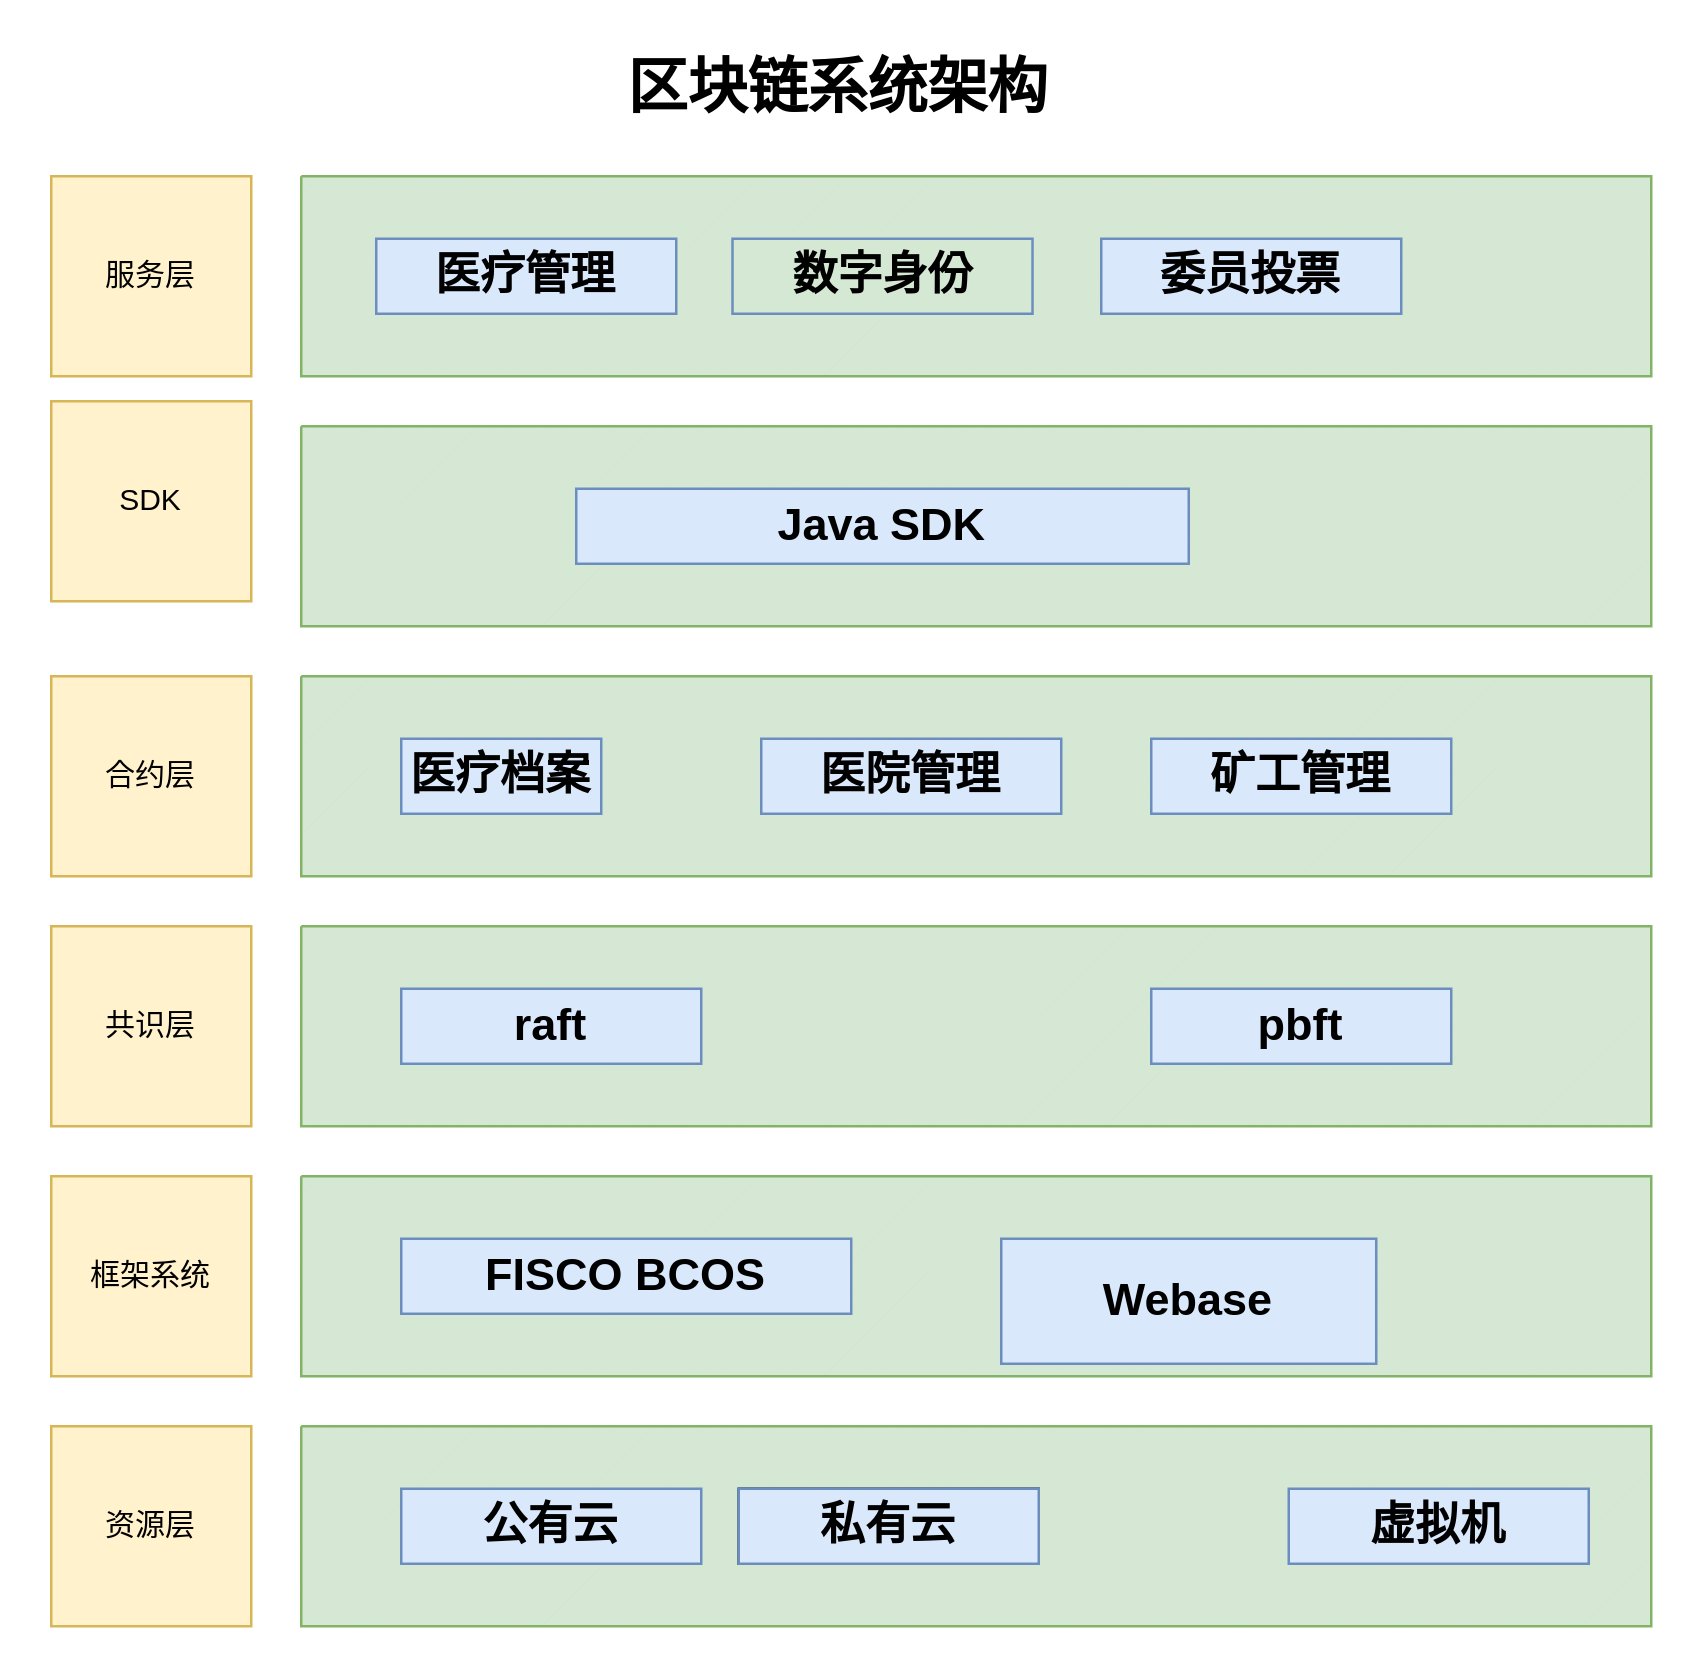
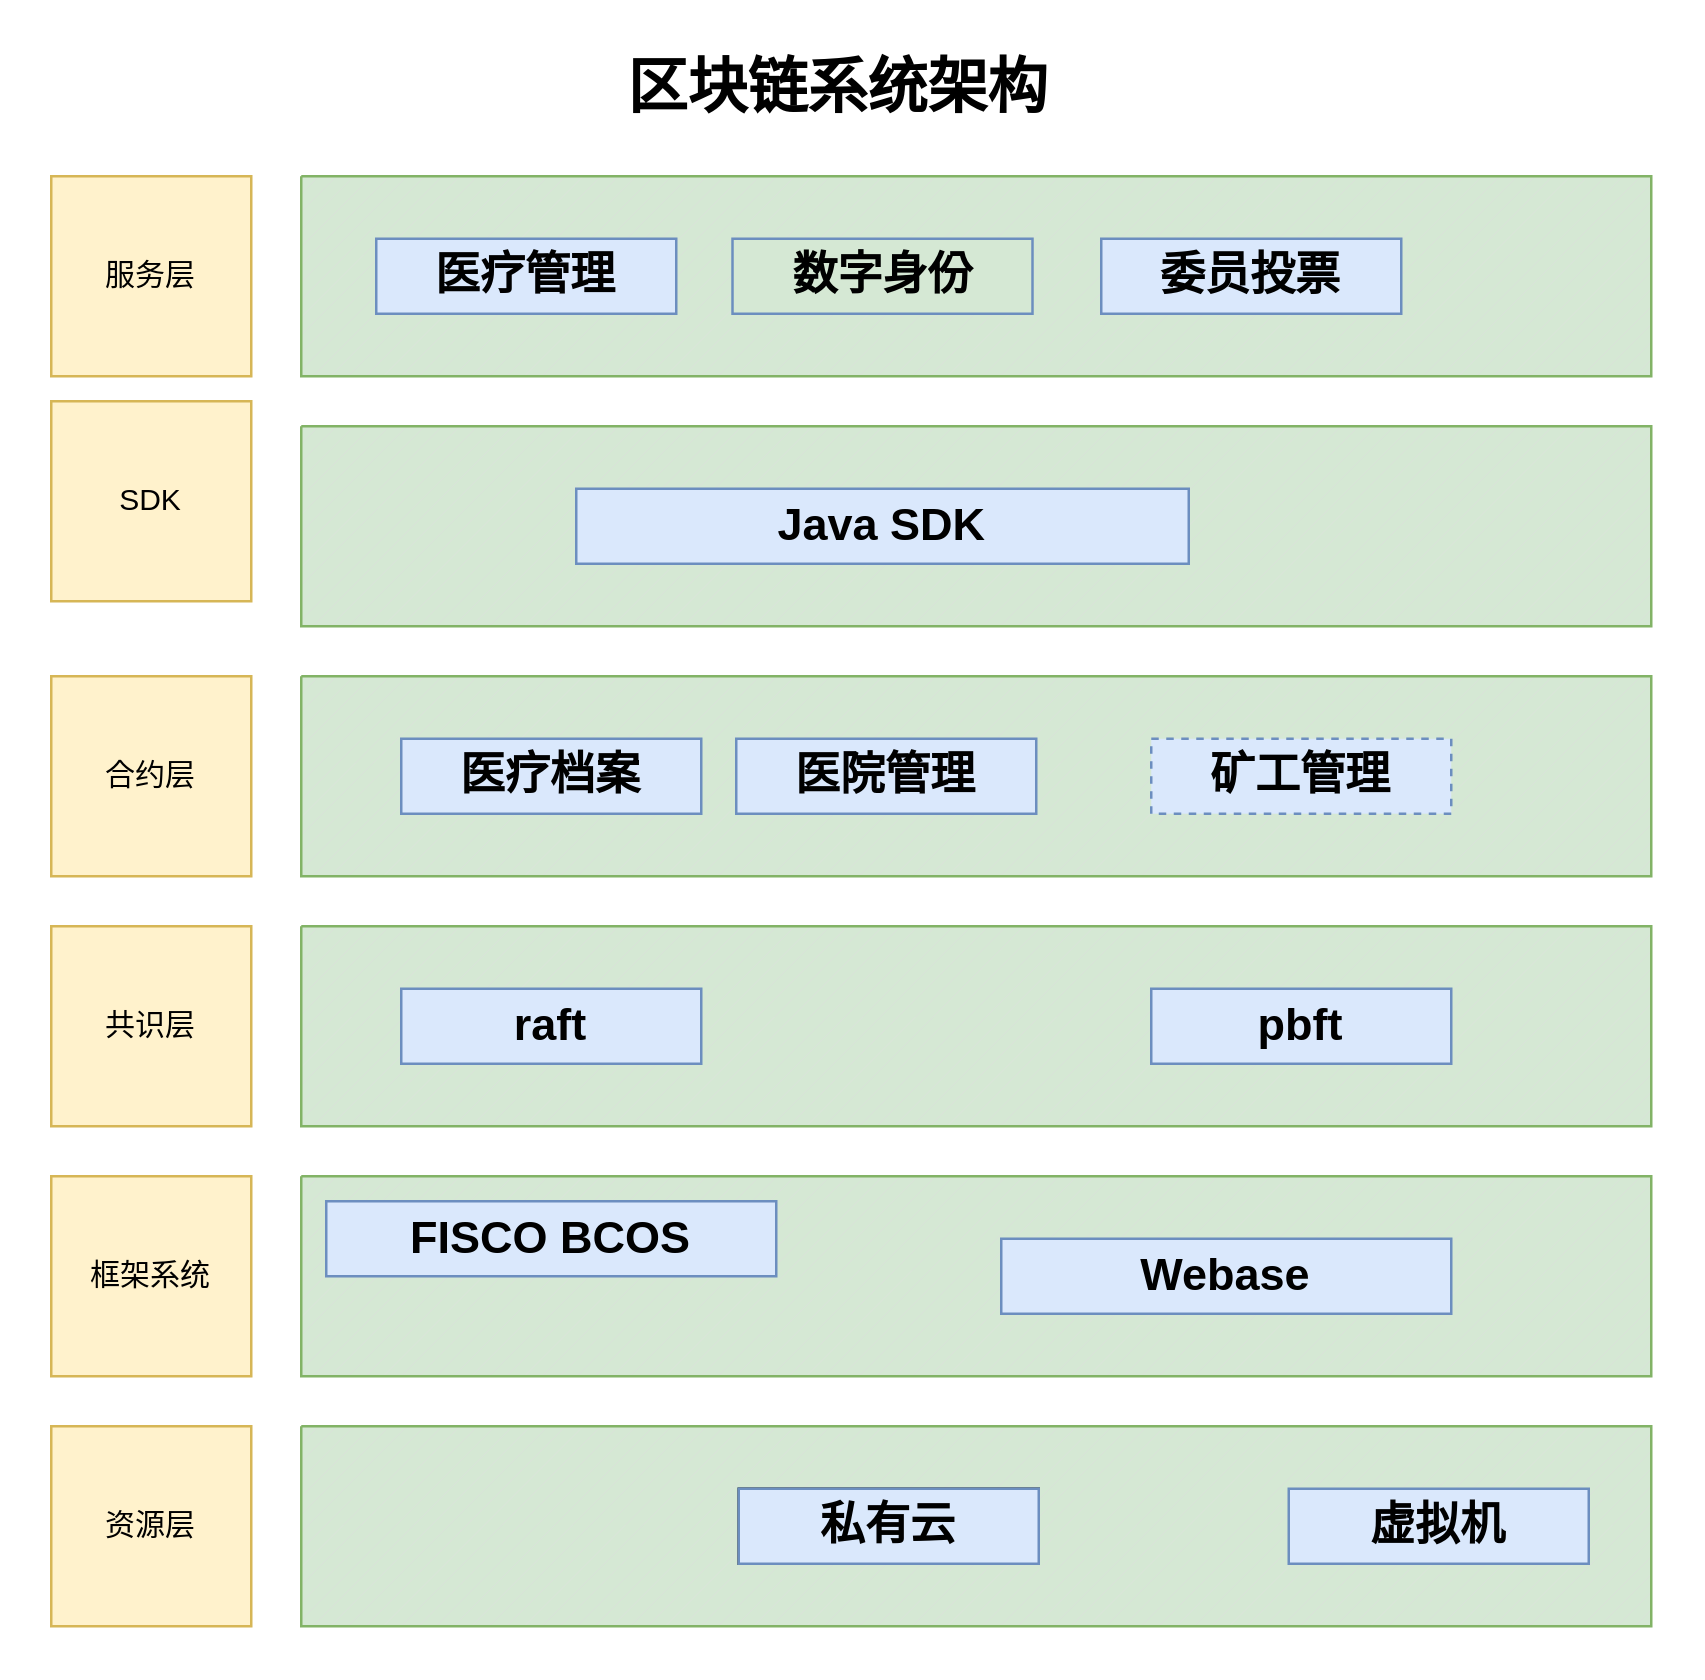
  <mxCell id="0" />
  <mxCell id="1" parent="0" />
  <mxCell id="2" value="" style="verticalLabelPosition=bottom;verticalAlign=top;html=1;shape=mxgraph.basic.patternFillRect;fillStyle=diag;step=5;fillStrokeWidth=0.2;fillStrokeColor=#dddddd;fillColor=#d5e8d4;strokeColor=#82b366;" vertex="1" parent="1"><mxGeometry x="120" y="570" width="540" height="80" as="geometry" /></mxCell>
  <mxCell id="3" value="&lt;h1&gt;区块链系统架构&lt;/h1&gt;" style="text;strokeColor=none;align=center;fillColor=none;html=1;verticalAlign=middle;whiteSpace=wrap;rounded=0;" vertex="1" parent="1"><mxGeometry x="240" y="20" width="190" height="30" as="geometry" /></mxCell>
  <mxCell id="4" value="资源层" style="whiteSpace=wrap;html=1;aspect=fixed;fillColor=#fff2cc;strokeColor=#d6b656;" vertex="1" parent="1"><mxGeometry x="20" y="570" width="80" height="80" as="geometry" /></mxCell>
- <mxCell id="5" value="&lt;h2&gt;公有云&lt;/h2&gt;" style="rounded=0;whiteSpace=wrap;html=1;fillColor=#dae8fc;strokeColor=#6c8ebf;" vertex="1" parent="1"><mxGeometry x="160" y="595" width="120" height="30" as="geometry" /></mxCell>
  <mxCell id="6" value="&lt;h2&gt;虚拟机&lt;/h2&gt;" style="rounded=0;whiteSpace=wrap;html=1;fillColor=#dae8fc;strokeColor=#6c8ebf;" vertex="1" parent="1"><mxGeometry x="515" y="595" width="120" height="30" as="geometry" /></mxCell>
  <mxCell id="7" value="私有云" style="rounded=0;whiteSpace=wrap;html=1;" vertex="1" parent="1"><mxGeometry x="295" y="595" width="120" height="30" as="geometry" /></mxCell>
  <mxCell id="8" value="框架系统" style="whiteSpace=wrap;html=1;aspect=fixed;fillColor=#fff2cc;strokeColor=#d6b656;" vertex="1" parent="1"><mxGeometry x="20" y="470" width="80" height="80" as="geometry" /></mxCell>
  <mxCell id="9" value="" style="verticalLabelPosition=bottom;verticalAlign=top;html=1;shape=mxgraph.basic.patternFillRect;fillStyle=diag;step=5;fillStrokeWidth=0.2;fillStrokeColor=#dddddd;fillColor=#d5e8d4;strokeColor=#82b366;" vertex="1" parent="1"><mxGeometry x="120" y="470" width="540" height="80" as="geometry" /></mxCell>
  <mxCell id="10" value="&lt;h2&gt;私有云&lt;/h2&gt;" style="rounded=0;whiteSpace=wrap;html=1;fillColor=#dae8fc;strokeColor=#6c8ebf;" vertex="1" parent="1"><mxGeometry x="295" y="595" width="120" height="30" as="geometry" /></mxCell>
- <mxCell id="11" value="&lt;h2&gt;FISCO BCOS&lt;/h2&gt;" style="rounded=0;whiteSpace=wrap;html=1;fillColor=#dae8fc;strokeColor=#6c8ebf;" vertex="1" parent="1"><mxGeometry x="160" y="495" width="180" height="30" as="geometry" /></mxCell>
+ <mxCell id="11" value="&lt;h2&gt;FISCO BCOS&lt;/h2&gt;" style="rounded=0;whiteSpace=wrap;html=1;fillColor=#dae8fc;strokeColor=#6c8ebf;" vertex="1" parent="1"><mxGeometry x="130" y="480" width="180" height="30" as="geometry" /></mxCell>
  <mxCell id="12" value="共识层" style="whiteSpace=wrap;html=1;aspect=fixed;fillColor=#fff2cc;strokeColor=#d6b656;" vertex="1" parent="1"><mxGeometry x="20" y="370" width="80" height="80" as="geometry" /></mxCell>
  <mxCell id="13" value="" style="verticalLabelPosition=bottom;verticalAlign=top;html=1;shape=mxgraph.basic.patternFillRect;fillStyle=diag;step=5;fillStrokeWidth=0.2;fillStrokeColor=#dddddd;fillColor=#d5e8d4;strokeColor=#82b366;" vertex="1" parent="1"><mxGeometry x="120" y="370" width="540" height="80" as="geometry" /></mxCell>
  <mxCell id="14" value="&lt;h2&gt;raft&lt;/h2&gt;" style="rounded=0;whiteSpace=wrap;html=1;fillColor=#dae8fc;strokeColor=#6c8ebf;" vertex="1" parent="1"><mxGeometry x="160" y="395" width="120" height="30" as="geometry" /></mxCell>
  <mxCell id="15" value="&lt;h2&gt;pbft&lt;/h2&gt;" style="rounded=0;whiteSpace=wrap;html=1;fillColor=#dae8fc;strokeColor=#6c8ebf;" vertex="1" parent="1"><mxGeometry x="460" y="395" width="120" height="30" as="geometry" /></mxCell>
  <mxCell id="16" value="合约层" style="whiteSpace=wrap;html=1;aspect=fixed;fillColor=#fff2cc;strokeColor=#d6b656;" vertex="1" parent="1"><mxGeometry x="20" y="270" width="80" height="80" as="geometry" /></mxCell>
  <mxCell id="17" value="" style="verticalLabelPosition=bottom;verticalAlign=top;html=1;shape=mxgraph.basic.patternFillRect;fillStyle=diag;step=5;fillStrokeWidth=0.2;fillStrokeColor=#dddddd;fillColor=#d5e8d4;strokeColor=#82b366;" vertex="1" parent="1"><mxGeometry x="120" y="270" width="540" height="80" as="geometry" /></mxCell>
- <mxCell id="18" value="&lt;h2&gt;医疗档案&lt;/h2&gt;" style="rounded=0;whiteSpace=wrap;html=1;fillColor=#dae8fc;strokeColor=#6c8ebf;" vertex="1" parent="1"><mxGeometry x="160" y="295" width="80" height="30" as="geometry" /></mxCell>
- <mxCell id="19" value="&lt;h2&gt;医院管理&lt;/h2&gt;" style="rounded=0;whiteSpace=wrap;html=1;fillColor=#dae8fc;strokeColor=#6c8ebf;" vertex="1" parent="1"><mxGeometry x="304" y="295" width="120" height="30" as="geometry" /></mxCell>
- <mxCell id="20" value="&lt;h2&gt;矿工管理&lt;/h2&gt;" style="rounded=0;whiteSpace=wrap;html=1;fillColor=#dae8fc;strokeColor=#6c8ebf;" vertex="1" parent="1"><mxGeometry x="460" y="295" width="120" height="30" as="geometry" /></mxCell>
- <mxCell id="21" value="&lt;h2&gt;Webase&lt;/h2&gt;" style="rounded=0;whiteSpace=wrap;html=1;fillColor=#dae8fc;strokeColor=#6c8ebf;" vertex="1" parent="1"><mxGeometry x="400" y="495" width="150" height="50" as="geometry" /></mxCell>
+ <mxCell id="18" value="&lt;h2&gt;医疗档案&lt;/h2&gt;" style="rounded=0;whiteSpace=wrap;html=1;fillColor=#dae8fc;strokeColor=#6c8ebf;" vertex="1" parent="1"><mxGeometry x="160" y="295" width="120" height="30" as="geometry" /></mxCell>
+ <mxCell id="19" value="&lt;h2&gt;医院管理&lt;/h2&gt;" style="rounded=0;whiteSpace=wrap;html=1;fillColor=#dae8fc;strokeColor=#6c8ebf;" vertex="1" parent="1"><mxGeometry x="294" y="295" width="120" height="30" as="geometry" /></mxCell>
+ <mxCell id="20" value="&lt;h2&gt;矿工管理&lt;/h2&gt;" style="rounded=0;whiteSpace=wrap;html=1;fillColor=#dae8fc;strokeColor=#6c8ebf;dashed=1;" vertex="1" parent="1"><mxGeometry x="460" y="295" width="120" height="30" as="geometry" /></mxCell>
+ <mxCell id="21" value="&lt;h2&gt;Webase&lt;/h2&gt;" style="rounded=0;whiteSpace=wrap;html=1;fillColor=#dae8fc;strokeColor=#6c8ebf;" vertex="1" parent="1"><mxGeometry x="400" y="495" width="180" height="30" as="geometry" /></mxCell>
  <mxCell id="22" value="SDK" style="whiteSpace=wrap;html=1;aspect=fixed;fillColor=#fff2cc;strokeColor=#d6b656;" vertex="1" parent="1"><mxGeometry x="20" y="160" width="80" height="80" as="geometry" /></mxCell>
  <mxCell id="23" value="" style="verticalLabelPosition=bottom;verticalAlign=top;html=1;shape=mxgraph.basic.patternFillRect;fillStyle=diag;step=5;fillStrokeWidth=0.2;fillStrokeColor=#dddddd;fillColor=#d5e8d4;strokeColor=#82b366;" vertex="1" parent="1"><mxGeometry x="120" y="170" width="540" height="80" as="geometry" /></mxCell>
  <mxCell id="24" value="&lt;h2&gt;Java SDK&lt;/h2&gt;" style="rounded=0;whiteSpace=wrap;html=1;fillColor=#dae8fc;strokeColor=#6c8ebf;" vertex="1" parent="1"><mxGeometry x="230" y="195" width="245" height="30" as="geometry" /></mxCell>
  <mxCell id="25" value="&lt;p&gt;服务层&lt;/p&gt;" style="whiteSpace=wrap;html=1;aspect=fixed;fillColor=#fff2cc;strokeColor=#d6b656;" vertex="1" parent="1"><mxGeometry x="20" y="70" width="80" height="80" as="geometry" /></mxCell>
  <mxCell id="26" value="" style="verticalLabelPosition=bottom;verticalAlign=top;html=1;shape=mxgraph.basic.patternFillRect;fillStyle=diag;step=5;fillStrokeWidth=0.2;fillStrokeColor=#dddddd;fillColor=#d5e8d4;strokeColor=#82b366;" vertex="1" parent="1"><mxGeometry x="120" y="70" width="540" height="80" as="geometry" /></mxCell>
  <mxCell id="27" value="&lt;h2&gt;数字身份&lt;/h2&gt;" style="rounded=0;whiteSpace=wrap;html=1;fillColor=#d5e8d4;strokeColor=#6c8ebf;" vertex="1" parent="1"><mxGeometry x="292.5" y="95" width="120" height="30" as="geometry" /></mxCell>
  <mxCell id="28" value="&lt;h2&gt;委员投票&lt;/h2&gt;" style="rounded=0;whiteSpace=wrap;html=1;fillColor=#dae8fc;strokeColor=#6c8ebf;" vertex="1" parent="1"><mxGeometry x="440" y="95" width="120" height="30" as="geometry" /></mxCell>
  <mxCell id="29" value="&lt;h2&gt;医疗管理&lt;/h2&gt;" style="rounded=0;whiteSpace=wrap;html=1;fillColor=#dae8fc;strokeColor=#6c8ebf;" vertex="1" parent="1"><mxGeometry x="150" y="95" width="120" height="30" as="geometry" /></mxCell>
